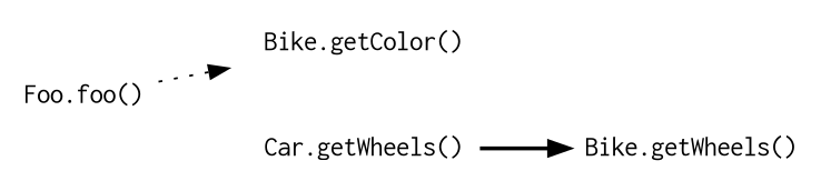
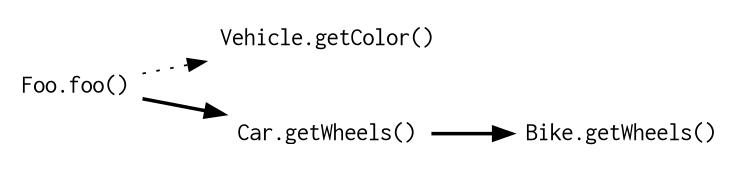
  digraph {
    rankdir=LR
    node [fontname=Courier shape=plaintext]
    edge [style=bold]
    n1 [label="Foo.foo()"]
-   n2 [label="Bike.getColor()"]
+   n2 [label="Vehicle.getColor()"]
    n3 [label="Car.getWheels()"]
    n4 [label="Bike.getWheels()"]
    n1 -> n2 [style=dotted]
+   n1 -> n3
    n3 -> n4
  }
